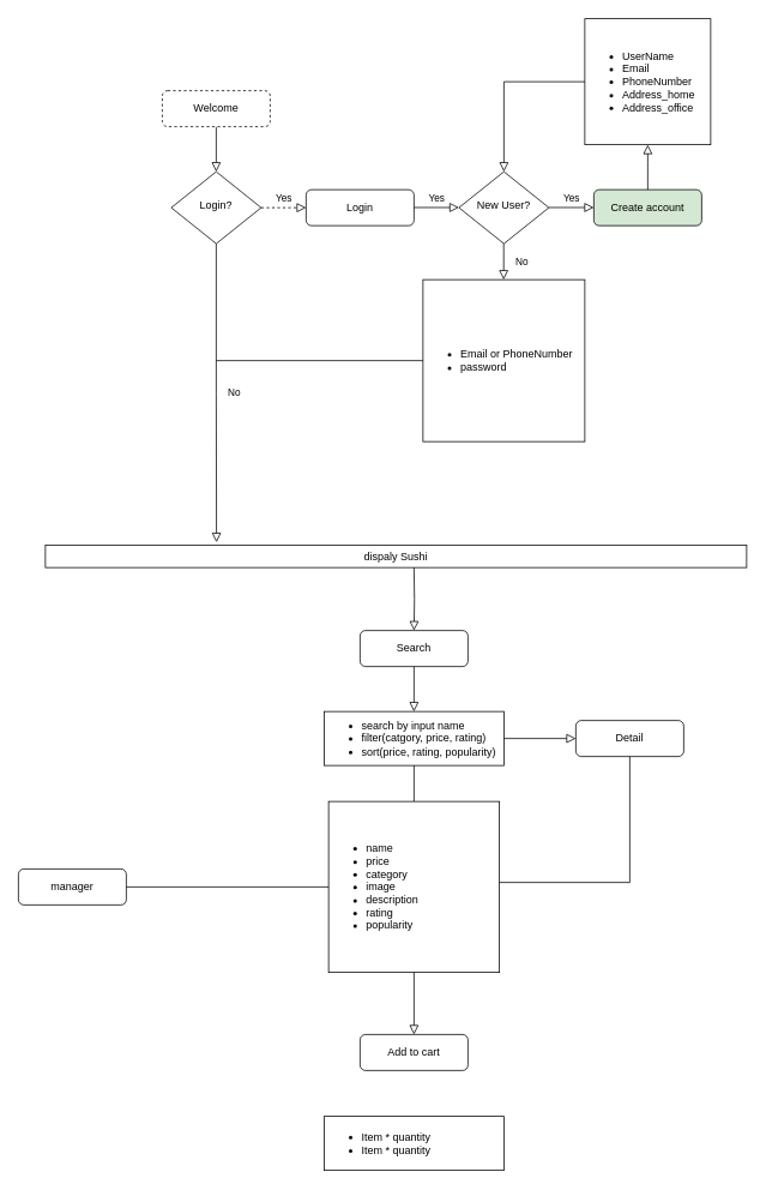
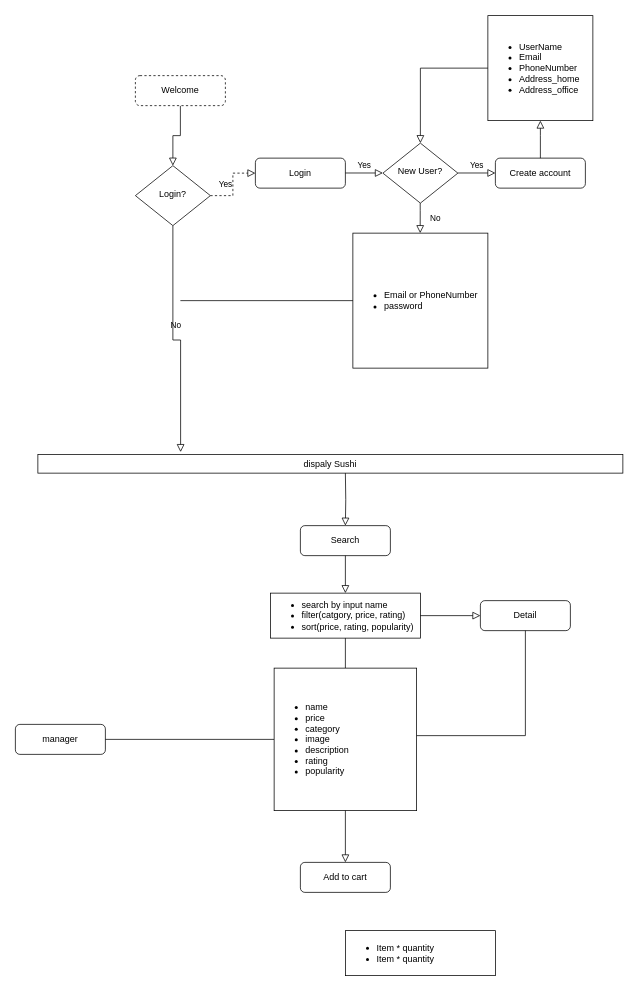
  <mxCell id="0" />
  <mxCell id="1" parent="0" />
  <mxCell id="2" value="" style="rounded=0;html=1;jettySize=auto;orthogonalLoop=1;fontSize=11;endArrow=block;endFill=0;endSize=8;strokeWidth=1;shadow=0;labelBackgroundColor=none;edgeStyle=orthogonalEdgeStyle;" parent="1" source="3" target="6" edge="1"><mxGeometry relative="1" as="geometry" /></mxCell>
  <mxCell id="3" value="Welcome" style="rounded=1;whiteSpace=wrap;html=1;fontSize=12;glass=0;strokeWidth=1;shadow=0;dashed=1;" parent="1" vertex="1"><mxGeometry x="180" y="100" width="120" height="40" as="geometry" /></mxCell>
  <mxCell id="4" value="No" style="rounded=0;html=1;jettySize=auto;orthogonalLoop=1;fontSize=11;endArrow=block;endFill=0;endSize=8;strokeWidth=1;shadow=0;labelBackgroundColor=none;edgeStyle=orthogonalEdgeStyle;entryX=0.244;entryY=-0.124;entryDx=0;entryDy=0;entryPerimeter=0;" parent="1" source="6" target="18" edge="1"><mxGeometry y="20" relative="1" as="geometry"><mxPoint as="offset" /><mxPoint x="240" y="310" as="targetPoint" /></mxGeometry></mxCell>
  <mxCell id="5" value="Yes" style="edgeStyle=orthogonalEdgeStyle;rounded=0;html=1;jettySize=auto;orthogonalLoop=1;fontSize=11;endArrow=block;endFill=0;endSize=8;strokeWidth=1;shadow=0;labelBackgroundColor=none;dashed=1;" parent="1" source="6" target="7" edge="1"><mxGeometry y="10" relative="1" as="geometry"><mxPoint as="offset" /></mxGeometry></mxCell>
- <mxCell id="6" value="Login?" style="rhombus;whiteSpace=wrap;html=1;shadow=0;fontFamily=Helvetica;fontSize=12;align=center;strokeWidth=1;spacing=6;spacingTop=-4;" parent="1" vertex="1"><mxGeometry x="190" y="190" width="100" height="80" as="geometry" /></mxCell>
+ <mxCell id="6" value="Login?" style="rhombus;whiteSpace=wrap;html=1;shadow=0;fontFamily=Helvetica;fontSize=12;align=center;strokeWidth=1;spacing=6;spacingTop=-4;" parent="1" vertex="1"><mxGeometry x="180" y="220" width="100" height="80" as="geometry" /></mxCell>
  <mxCell id="7" value="Login" style="rounded=1;whiteSpace=wrap;html=1;fontSize=12;glass=0;strokeWidth=1;shadow=0;" parent="1" vertex="1"><mxGeometry x="340" y="210" width="120" height="40" as="geometry" /></mxCell>
  <mxCell id="8" value="New User?" style="rhombus;whiteSpace=wrap;html=1;shadow=0;fontFamily=Helvetica;fontSize=12;align=center;strokeWidth=1;spacing=6;spacingTop=-4;" vertex="1" parent="1"><mxGeometry x="510" y="190" width="100" height="80" as="geometry" /></mxCell>
  <mxCell id="9" value="Yes" style="edgeStyle=orthogonalEdgeStyle;rounded=0;html=1;jettySize=auto;orthogonalLoop=1;fontSize=11;endArrow=block;endFill=0;endSize=8;strokeWidth=1;shadow=0;labelBackgroundColor=none;" edge="1" parent="1"><mxGeometry y="10" relative="1" as="geometry"><mxPoint as="offset" /><mxPoint x="460" y="229.83" as="sourcePoint" /><mxPoint x="510" y="229.83" as="targetPoint" /></mxGeometry></mxCell>
  <mxCell id="10" value="Yes" style="edgeStyle=orthogonalEdgeStyle;rounded=0;html=1;jettySize=auto;orthogonalLoop=1;fontSize=11;endArrow=block;endFill=0;endSize=8;strokeWidth=1;shadow=0;labelBackgroundColor=none;" edge="1" parent="1"><mxGeometry y="10" relative="1" as="geometry"><mxPoint as="offset" /><mxPoint x="610" y="229.83" as="sourcePoint" /><mxPoint x="660" y="229.83" as="targetPoint" /></mxGeometry></mxCell>
- <mxCell id="11" value="Create account" style="rounded=1;whiteSpace=wrap;html=1;fontSize=12;glass=0;strokeWidth=1;shadow=0;fillColor=#d5e8d4;" vertex="1" parent="1"><mxGeometry x="660" y="210" width="120" height="40" as="geometry" /></mxCell>
+ <mxCell id="11" value="Create account" style="rounded=1;whiteSpace=wrap;html=1;fontSize=12;glass=0;strokeWidth=1;shadow=0;" vertex="1" parent="1"><mxGeometry x="660" y="210" width="120" height="40" as="geometry" /></mxCell>
  <mxCell id="12" value="No" style="rounded=0;html=1;jettySize=auto;orthogonalLoop=1;fontSize=11;endArrow=block;endFill=0;endSize=8;strokeWidth=1;shadow=0;labelBackgroundColor=none;edgeStyle=orthogonalEdgeStyle;" edge="1" parent="1"><mxGeometry y="20" relative="1" as="geometry"><mxPoint as="offset" /><mxPoint x="559.76" y="270" as="sourcePoint" /><mxPoint x="559.76" y="310" as="targetPoint" /><Array as="points"><mxPoint x="559.76" y="280" /><mxPoint x="559.76" y="280" /></Array></mxGeometry></mxCell>
  <mxCell id="13" value="&lt;ul&gt;&lt;li&gt;&lt;span style=&quot;background-color: initial;&quot;&gt;Email&amp;nbsp;&lt;/span&gt;or PhoneNumber&lt;/li&gt;&lt;li&gt;password&lt;/li&gt;&lt;/ul&gt;" style="whiteSpace=wrap;html=1;aspect=fixed;align=left;" vertex="1" parent="1"><mxGeometry x="470" y="310" width="180" height="180" as="geometry" /></mxCell>
  <mxCell id="14" value="&lt;ul&gt;&lt;li&gt;UserName&lt;/li&gt;&lt;li&gt;Email&lt;/li&gt;&lt;li&gt;PhoneNumber&lt;/li&gt;&lt;li&gt;Address_home&lt;/li&gt;&lt;li style=&quot;border-color: var(--border-color);&quot;&gt;Address_office&lt;/li&gt;&lt;/ul&gt;" style="whiteSpace=wrap;html=1;aspect=fixed;align=left;" vertex="1" parent="1"><mxGeometry x="650" width="140" height="140" as="geometry" y="20" /></mxCell>
  <mxCell id="15" value="" style="rounded=0;html=1;jettySize=auto;orthogonalLoop=1;fontSize=11;endArrow=block;endFill=0;endSize=8;strokeWidth=1;shadow=0;labelBackgroundColor=none;edgeStyle=orthogonalEdgeStyle;entryX=0.5;entryY=1;entryDx=0;entryDy=0;exitX=0.5;exitY=0;exitDx=0;exitDy=0;" edge="1" parent="1" source="11" target="14"><mxGeometry relative="1" as="geometry"><mxPoint x="530" y="180" as="sourcePoint" /><mxPoint x="530" y="145" as="targetPoint" /><Array as="points"><mxPoint x="720" y="180" /><mxPoint x="720" y="180" /></Array></mxGeometry></mxCell>
  <mxCell id="16" value="" style="rounded=0;html=1;jettySize=auto;orthogonalLoop=1;fontSize=11;endArrow=block;endFill=0;endSize=8;strokeWidth=1;shadow=0;labelBackgroundColor=none;edgeStyle=orthogonalEdgeStyle;entryX=0.5;entryY=0;entryDx=0;entryDy=0;exitX=0;exitY=0.5;exitDx=0;exitDy=0;" edge="1" parent="1" source="14" target="8"><mxGeometry relative="1" as="geometry"><mxPoint x="560" y="110" as="sourcePoint" /><mxPoint x="730" y="170" as="targetPoint" /><Array as="points"><mxPoint x="560" y="90" /></Array></mxGeometry></mxCell>
  <mxCell id="17" style="edgeStyle=orthogonalEdgeStyle;rounded=0;orthogonalLoop=1;jettySize=auto;html=1;exitX=0.5;exitY=1;exitDx=0;exitDy=0;" edge="1" parent="1" source="13" target="13"><mxGeometry relative="1" as="geometry" /></mxCell>
  <mxCell id="18" value="dispaly Sushi" style="rounded=0;whiteSpace=wrap;html=1;" vertex="1" parent="1"><mxGeometry x="50" y="605" width="780" height="25" as="geometry" /></mxCell>
  <mxCell id="19" value="" style="endArrow=none;html=1;rounded=0;entryX=0;entryY=0.5;entryDx=0;entryDy=0;" edge="1" parent="1" target="13"><mxGeometry width="50" height="50" relative="1" as="geometry"><mxPoint x="240" y="400" as="sourcePoint" /><mxPoint x="350" y="410" as="targetPoint" /></mxGeometry></mxCell>
  <mxCell id="20" value="&lt;ul&gt;&lt;li&gt;search by input name&lt;/li&gt;&lt;li&gt;filter(catgory, price, rating)&lt;/li&gt;&lt;li&gt;sort(price, rating, popularity)&lt;/li&gt;&lt;/ul&gt;" style="rounded=0;whiteSpace=wrap;html=1;align=left;" vertex="1" parent="1"><mxGeometry x="360" y="790" width="200" height="60" as="geometry" /></mxCell>
  <mxCell id="21" value="Search" style="rounded=1;whiteSpace=wrap;html=1;fontSize=12;glass=0;strokeWidth=1;shadow=0;" vertex="1" parent="1"><mxGeometry x="400" y="700" width="120" height="40" as="geometry" /></mxCell>
  <mxCell id="22" value="" style="rounded=0;html=1;jettySize=auto;orthogonalLoop=1;fontSize=11;endArrow=block;endFill=0;endSize=8;strokeWidth=1;shadow=0;labelBackgroundColor=none;edgeStyle=orthogonalEdgeStyle;entryX=0.5;entryY=0;entryDx=0;entryDy=0;" edge="1" parent="1" target="21"><mxGeometry x="0.084" y="70" relative="1" as="geometry"><mxPoint as="offset" /><mxPoint x="460" y="630" as="sourcePoint" /><mxPoint x="250.32" y="611.9" as="targetPoint" /></mxGeometry></mxCell>
  <mxCell id="23" value="" style="rounded=0;html=1;jettySize=auto;orthogonalLoop=1;fontSize=11;endArrow=block;endFill=0;endSize=8;strokeWidth=1;shadow=0;labelBackgroundColor=none;edgeStyle=orthogonalEdgeStyle;entryX=0.5;entryY=0;entryDx=0;entryDy=0;exitX=0.5;exitY=1;exitDx=0;exitDy=0;" edge="1" parent="1" source="21" target="20"><mxGeometry x="0.084" y="70" relative="1" as="geometry"><mxPoint as="offset" /><mxPoint x="460" y="780" as="sourcePoint" /><mxPoint x="460" y="850" as="targetPoint" /></mxGeometry></mxCell>
  <mxCell id="24" value="Add to cart" style="rounded=1;whiteSpace=wrap;html=1;fontSize=12;glass=0;strokeWidth=1;shadow=0;" vertex="1" parent="1"><mxGeometry x="400" y="1149" width="120" height="40" as="geometry" /></mxCell>
  <mxCell id="25" value="" style="rounded=0;html=1;jettySize=auto;orthogonalLoop=1;fontSize=11;endArrow=block;endFill=0;endSize=8;strokeWidth=1;shadow=0;labelBackgroundColor=none;edgeStyle=orthogonalEdgeStyle;startArrow=none;entryX=0.5;entryY=0;entryDx=0;entryDy=0;exitX=0.5;exitY=1;exitDx=0;exitDy=0;" edge="1" parent="1" target="24" source="33"><mxGeometry x="0.084" y="70" relative="1" as="geometry"><mxPoint as="offset" /><mxPoint x="460" y="1000" as="sourcePoint" /><mxPoint x="460" y="1030" as="targetPoint" /><Array as="points"><mxPoint x="460" y="1001" /></Array></mxGeometry></mxCell>
- <mxCell id="26" value="&lt;ul&gt;&lt;li&gt;Item * quantity&lt;/li&gt;&lt;li&gt;Item * quantity&lt;/li&gt;&lt;/ul&gt;" style="rounded=0;whiteSpace=wrap;html=1;align=left;" vertex="1" parent="1"><mxGeometry x="360" y="1240" width="200" height="60" as="geometry" /></mxCell>
+ <mxCell id="26" value="&lt;ul&gt;&lt;li&gt;Item * quantity&lt;/li&gt;&lt;li&gt;Item * quantity&lt;/li&gt;&lt;/ul&gt;" style="rounded=0;whiteSpace=wrap;html=1;align=left;" vertex="1" parent="1"><mxGeometry x="460" y="1240" width="200" height="60" as="geometry" /></mxCell>
  <mxCell id="27" value="Detail" style="rounded=1;whiteSpace=wrap;html=1;fontSize=12;glass=0;strokeWidth=1;shadow=0;" vertex="1" parent="1"><mxGeometry x="640" y="800" width="120" height="40" as="geometry" /></mxCell>
  <mxCell id="28" value="" style="endArrow=none;html=1;rounded=0;entryX=0.5;entryY=1;entryDx=0;entryDy=0;" edge="1" parent="1" target="27"><mxGeometry width="50" height="50" relative="1" as="geometry"><mxPoint x="550" y="980" as="sourcePoint" /><mxPoint x="720" y="920" as="targetPoint" /><Array as="points"><mxPoint x="700" y="980" /></Array></mxGeometry></mxCell>
  <mxCell id="29" value="" style="rounded=0;html=1;jettySize=auto;orthogonalLoop=1;fontSize=11;endArrow=block;endFill=0;endSize=8;strokeWidth=1;shadow=0;labelBackgroundColor=none;edgeStyle=orthogonalEdgeStyle;entryX=0;entryY=0.5;entryDx=0;entryDy=0;exitX=1;exitY=0.5;exitDx=0;exitDy=0;" edge="1" parent="1" source="20" target="27"><mxGeometry x="0.084" y="70" relative="1" as="geometry"><mxPoint as="offset" /><mxPoint x="470" y="750" as="sourcePoint" /><mxPoint x="470" y="800" as="targetPoint" /></mxGeometry></mxCell>
  <mxCell id="30" value="" style="rounded=0;html=1;jettySize=auto;orthogonalLoop=1;fontSize=11;endArrow=none;endFill=0;endSize=8;strokeWidth=1;shadow=0;labelBackgroundColor=none;edgeStyle=orthogonalEdgeStyle;entryX=0.5;entryY=0;entryDx=0;entryDy=0;exitX=0.5;exitY=1;exitDx=0;exitDy=0;" edge="1" parent="1" source="20" target="33"><mxGeometry x="0.084" y="70" relative="1" as="geometry"><mxPoint as="offset" /><mxPoint x="460" y="850" as="sourcePoint" /><mxPoint x="460" y="1030" as="targetPoint" /></mxGeometry></mxCell>
  <mxCell id="31" value="manager" style="rounded=1;whiteSpace=wrap;html=1;fontSize=12;glass=0;strokeWidth=1;shadow=0;" vertex="1" parent="1"><mxGeometry y="965" width="120" height="40" as="geometry" x="20" /></mxCell>
  <mxCell id="32" value="" style="edgeStyle=orthogonalEdgeStyle;rounded=0;orthogonalLoop=1;jettySize=auto;html=1;exitX=1;exitY=0.5;exitDx=0;exitDy=0;endArrow=none;" edge="1" parent="1" source="31" target="33"><mxGeometry relative="1" as="geometry"><mxPoint x="360" y="944.667" as="targetPoint" /><mxPoint x="150" y="945" as="sourcePoint" /></mxGeometry></mxCell>
  <mxCell id="33" value="&lt;ul&gt;&lt;li&gt;name&lt;/li&gt;&lt;li&gt;price&lt;/li&gt;&lt;li&gt;category&lt;/li&gt;&lt;li&gt;image&lt;/li&gt;&lt;li&gt;description&lt;/li&gt;&lt;li&gt;rating&lt;/li&gt;&lt;li&gt;popularity&lt;/li&gt;&lt;/ul&gt;" style="whiteSpace=wrap;html=1;aspect=fixed;align=left;" vertex="1" parent="1"><mxGeometry x="365" y="890" width="190" height="190" as="geometry" /></mxCell>
